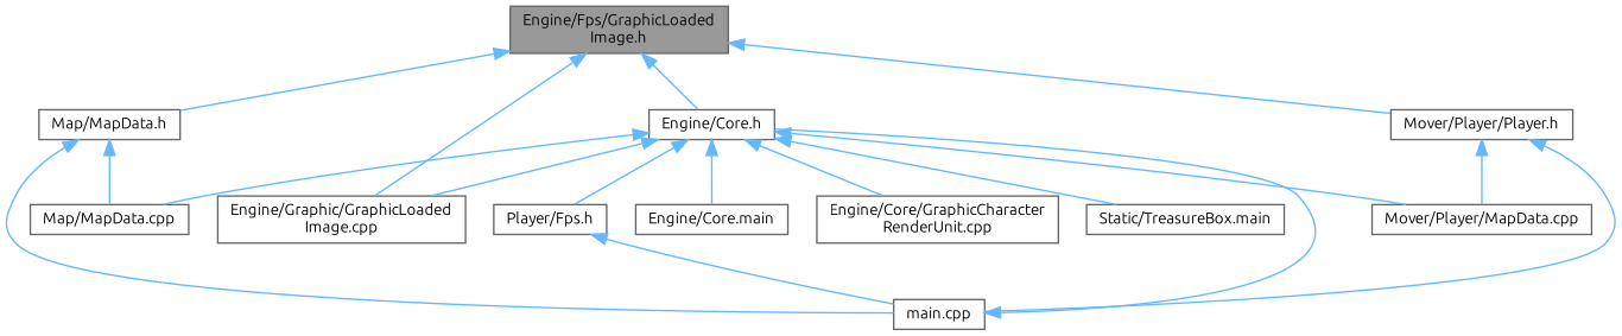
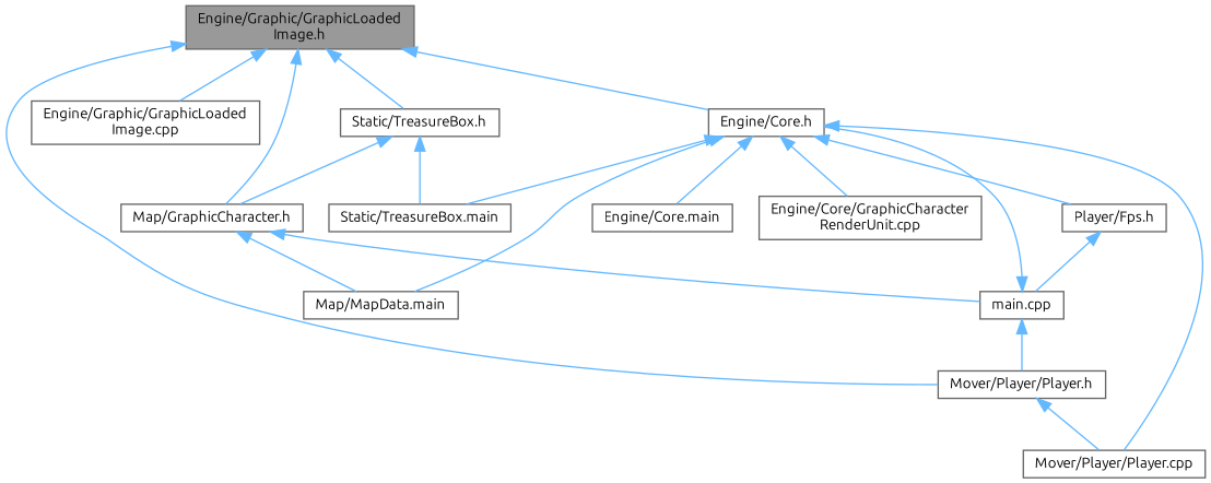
  digraph {
    fontname=Ubuntu
    node [color=grey40 fillcolor=white fontname=Ubuntu fontsize=10 shape=box style=filled]
    edge [color=steelblue1 dir=back fontname=Ubuntu fontsize=10 labelfontname=Helvetica labelfontsize=10 style=solid]
-   n1 [color=gray40 fillcolor=grey60 fontcolor=black height=0.2 label="Engine/Fps/GraphicLoaded\lImage.h" width=0.4]
+   n1 [color=gray40 fillcolor=grey60 fontcolor=black height=0.2 label="Engine/Graphic/GraphicLoaded\lImage.h" width=0.4]
    n2 [height=0.2 label="Engine/Core.h" width=0.4]
    n3 [height=0.2 label="Engine/Graphic/GraphicLoaded\lImage.cpp" width=0.4]
-   n4 [height=0.2 label="Map/MapData.h" width=0.4]
+   n4 [height=0.2 label="Map/GraphicCharacter.h" width=0.4]
    n5 [height=0.2 label="Mover/Player/Player.h" width=0.4]
+   n6 [height=0.2 label="Static/TreasureBox.h" width=0.4]
    n7 [height=0.2 label="Engine/Core.main" width=0.4]
    n8 [height=0.2 label="Player/Fps.h" width=0.4]
    n9 [height=0.2 label="Engine/Core/GraphicCharacter\lRenderUnit.cpp" width=0.4]
-   n10 [height=0.2 label="Map/MapData.cpp" width=0.4]
-   n11 [height=0.2 label="Mover/Player/MapData.cpp" width=0.4]
+   n10 [height=0.2 label="Map/MapData.main" width=0.4]
+   n11 [height=0.2 label="Mover/Player/Player.cpp" width=0.4]
    n12 [height=0.2 label="Static/TreasureBox.main" width=0.4]
    n13 [height=0.2 label="main.cpp" width=0.4]
    n1 -> n2
    n1 -> n3
    n1 -> n4
    n1 -> n5
-   n2 -> n3
+   n1 -> n6
    n2 -> n7
    n2 -> n8
    n2 -> n9
    n2 -> n10
    n2 -> n11
    n2 -> n12
    n4 -> n10
    n4 -> n13
    n5 -> n11
-   n5 -> n13
+   n13 -> n5
+   n6 -> n4
+   n6 -> n12
    n8 -> n13
    n13 -> n2
  }
